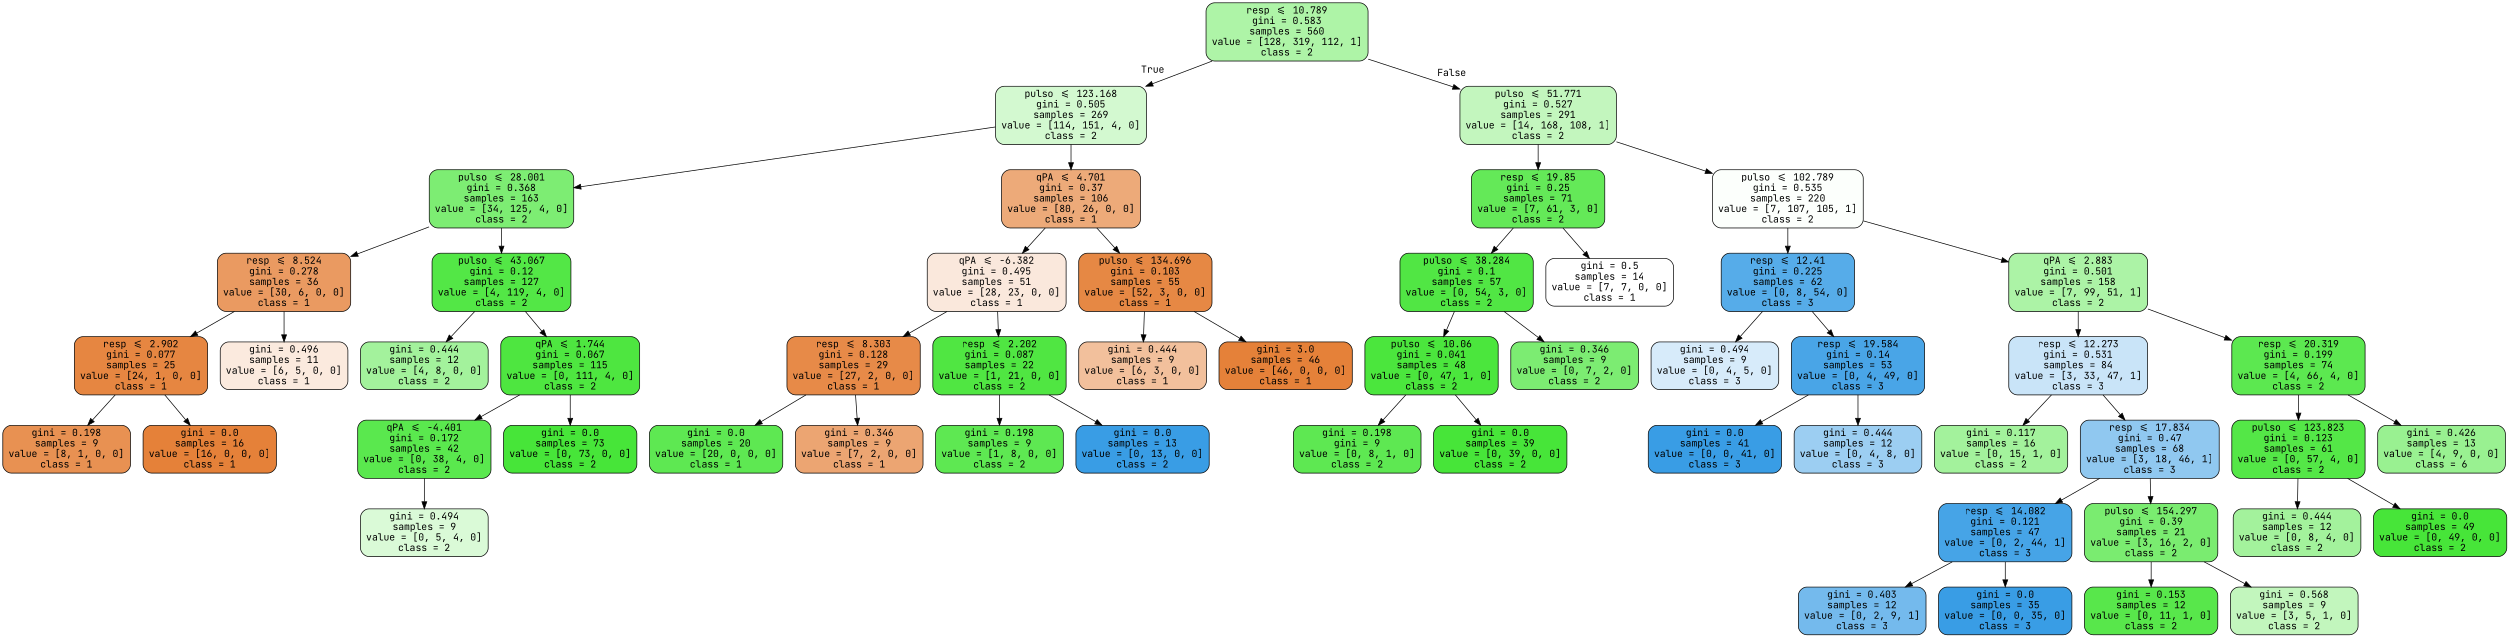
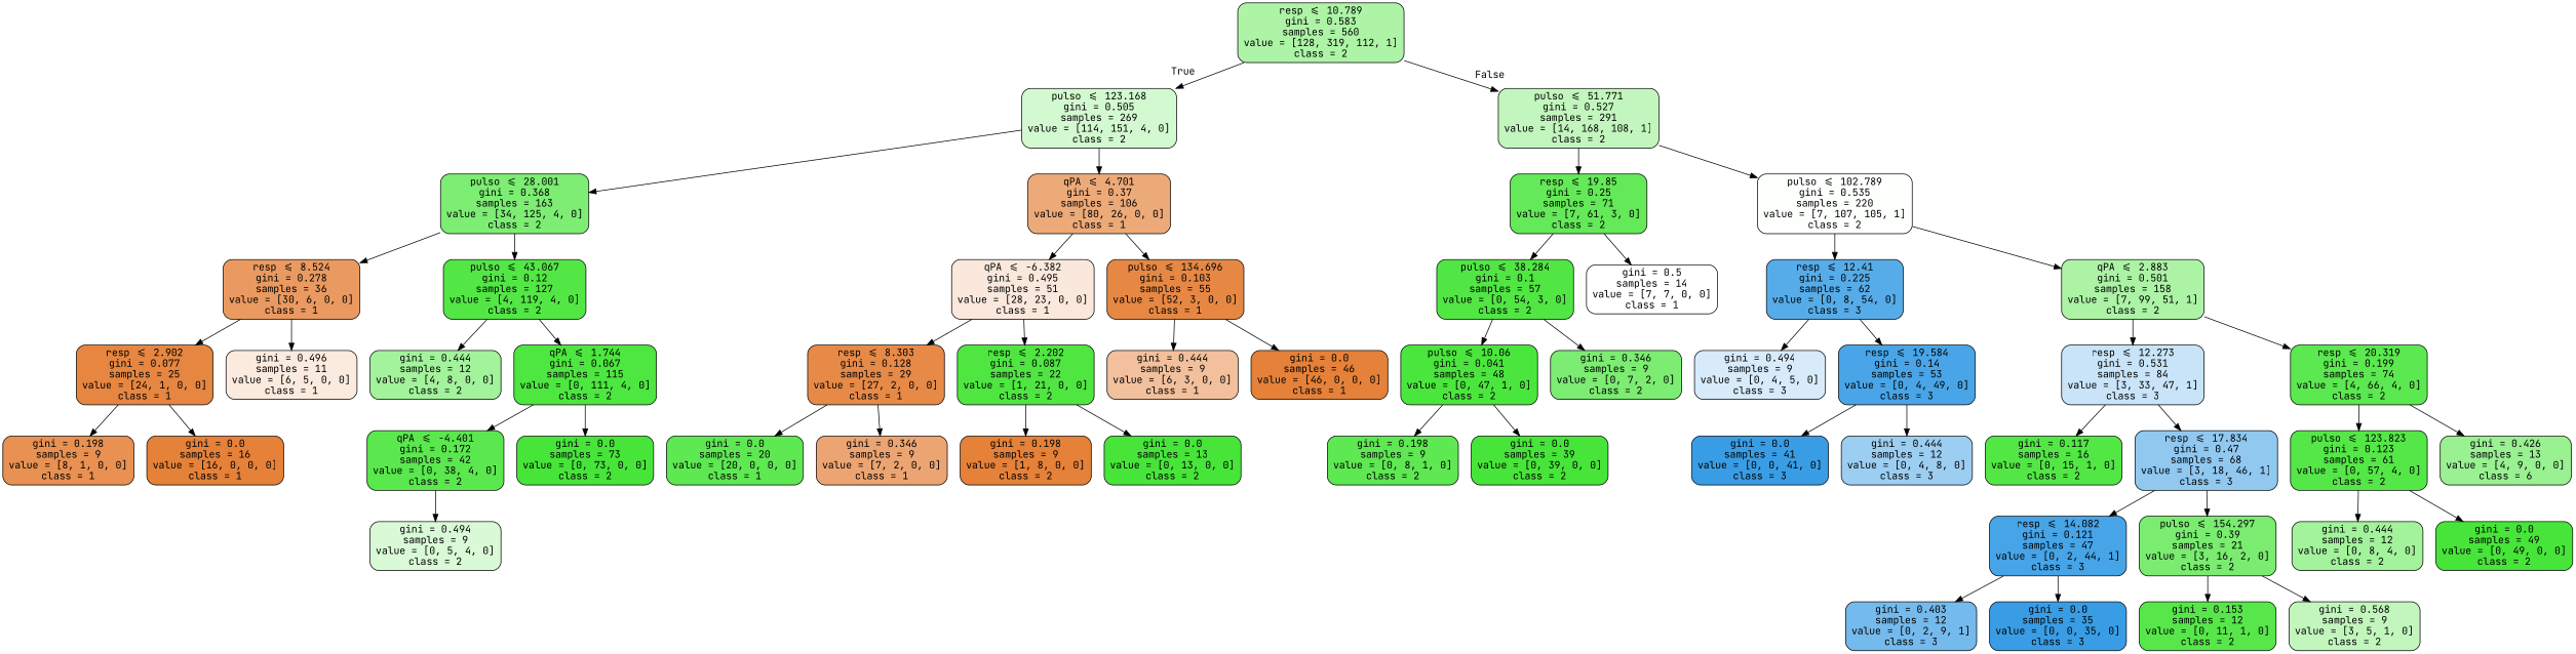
  digraph {
    fontname="JetBrains Mono"
    node [color=black fillcolor="#47e539" fontname="JetBrains Mono" shape=box style="filled, rounded"]
    edge [fontname="JetBrains Mono"]
    n1 [fillcolor="#aef4a7" label="resp <= 10.789\ngini = 0.583\nsamples = 560\nvalue = [128, 319, 112, 1]\nclass = 2"]
    n2 [fillcolor="#d3f9d0" label="pulso <= 123.168\ngini = 0.505\nsamples = 269\nvalue = [114, 151, 4, 0]\nclass = 2"]
    n3 [fillcolor="#c3f6be" label="pulso <= 51.771\ngini = 0.527\nsamples = 291\nvalue = [14, 168, 108, 1]\nclass = 2"]
    n4 [fillcolor="#7ded73" label="pulso <= 28.001\ngini = 0.368\nsamples = 163\nvalue = [34, 125, 4, 0]\nclass = 2"]
    n5 [fillcolor="#edaa79" label="qPA <= 4.701\ngini = 0.37\nsamples = 106\nvalue = [80, 26, 0, 0]\nclass = 1"]
    n6 [fillcolor="#64e958" label="resp <= 19.85\ngini = 0.25\nsamples = 71\nvalue = [7, 61, 3, 0]\nclass = 2"]
    n7 [fillcolor="#fcfffc" label="pulso <= 102.789\ngini = 0.535\nsamples = 220\nvalue = [7, 107, 105, 1]\nclass = 2"]
    n8 [fillcolor="#ea9a61" label="resp <= 8.524\ngini = 0.278\nsamples = 36\nvalue = [30, 6, 0, 0]\nclass = 1"]
    n9 [fillcolor="#53e746" label="pulso <= 43.067\ngini = 0.12\nsamples = 127\nvalue = [4, 119, 4, 0]\nclass = 2"]
    n10 [fillcolor="#fae8dc" label="qPA <= -6.382\ngini = 0.495\nsamples = 51\nvalue = [28, 23, 0, 0]\nclass = 1"]
    n11 [fillcolor="#e68844" label="pulso <= 134.696\ngini = 0.103\nsamples = 55\nvalue = [52, 3, 0, 0]\nclass = 1"]
    n12 [fillcolor="#e68641" label="resp <= 2.902\ngini = 0.077\nsamples = 25\nvalue = [24, 1, 0, 0]\nclass = 1"]
    n13 [fillcolor="#fbeade" label="gini = 0.496\nsamples = 11\nvalue = [6, 5, 0, 0]\nclass = 1"]
    n14 [fillcolor="#a3f29c" label="gini = 0.444\nsamples = 12\nvalue = [4, 8, 0, 0]\nclass = 2"]
    n15 [fillcolor="#4ee640" label="qPA <= 1.744\ngini = 0.067\nsamples = 115\nvalue = [0, 111, 4, 0]\nclass = 2"]
    n16 [fillcolor="#e89152" label="gini = 0.198\nsamples = 9\nvalue = [8, 1, 0, 0]\nclass = 1"]
    n17 [fillcolor="#e58139" label="gini = 0.0\nsamples = 16\nvalue = [16, 0, 0, 0]\nclass = 1"]
    n18 [fillcolor="#5ae84e" label="qPA <= -4.401\ngini = 0.172\nsamples = 42\nvalue = [0, 38, 4, 0]\nclass = 2"]
    n19 [label="gini = 0.0\nsamples = 73\nvalue = [0, 73, 0, 0]\nclass = 2"]
    n20 [fillcolor="#dafad7" label="gini = 0.494\nsamples = 9\nvalue = [0, 5, 4, 0]\nclass = 2"]
    n21 [fillcolor="#e78a48" label="resp <= 8.303\ngini = 0.128\nsamples = 29\nvalue = [27, 2, 0, 0]\nclass = 1"]
    n22 [fillcolor="#50e642" label="resp <= 2.202\ngini = 0.087\nsamples = 22\nvalue = [1, 21, 0, 0]\nclass = 2"]
    n23 [fillcolor="#f2c09c" label="gini = 0.444\nsamples = 9\nvalue = [6, 3, 0, 0]\nclass = 1"]
-   n24 [fillcolor="#e58139" label="gini = 3.0\nsamples = 46\nvalue = [46, 0, 0, 0]\nclass = 1"]
+   n24 [fillcolor="#e58139" label="gini = 0.0\nsamples = 46\nvalue = [46, 0, 0, 0]\nclass = 1"]
    n25 [fillcolor="#5ee852" label="gini = 0.0\nsamples = 20\nvalue = [20, 0, 0, 0]\nclass = 1"]
    n26 [fillcolor="#eca572" label="gini = 0.346\nsamples = 9\nvalue = [7, 2, 0, 0]\nclass = 1"]
-   n27 [fillcolor="#5ee852" label="gini = 0.198\nsamples = 9\nvalue = [1, 8, 0, 0]\nclass = 2"]
-   n28 [fillcolor="#399de5" label="gini = 0.0\nsamples = 13\nvalue = [0, 13, 0, 0]\nclass = 2"]
+   n27 [fillcolor="#e58139" label="gini = 0.198\nsamples = 9\nvalue = [1, 8, 0, 0]\nclass = 2"]
+   n28 [label="gini = 0.0\nsamples = 13\nvalue = [0, 13, 0, 0]\nclass = 2"]
    n29 [fillcolor="#51e644" label="pulso <= 38.284\ngini = 0.1\nsamples = 57\nvalue = [0, 54, 3, 0]\nclass = 2"]
    n30 [fillcolor="#ffffff" label="gini = 0.5\nsamples = 14\nvalue = [7, 7, 0, 0]\nclass = 1"]
    n31 [fillcolor="#56ace9" label="resp <= 12.41\ngini = 0.225\nsamples = 62\nvalue = [0, 8, 54, 0]\nclass = 3"]
    n32 [fillcolor="#acf3a6" label="qPA <= 2.883\ngini = 0.501\nsamples = 158\nvalue = [7, 99, 51, 1]\nclass = 2"]
    n33 [fillcolor="#4be63d" label="pulso <= 10.06\ngini = 0.041\nsamples = 48\nvalue = [0, 47, 1, 0]\nclass = 2"]
    n34 [fillcolor="#7cec72" label="gini = 0.346\nsamples = 9\nvalue = [0, 7, 2, 0]\nclass = 2"]
-   n35 [fillcolor="#5ee852" label="gini = 0.198\ngini = 9\nvalue = [0, 8, 1, 0]\nclass = 2"]
+   n35 [fillcolor="#5ee852" label="gini = 0.198\nsamples = 9\nvalue = [0, 8, 1, 0]\nclass = 2"]
    n36 [label="gini = 0.0\nsamples = 39\nvalue = [0, 39, 0, 0]\nclass = 2"]
    n37 [fillcolor="#d7ebfa" label="gini = 0.494\nsamples = 9\nvalue = [0, 4, 5, 0]\nclass = 3"]
    n38 [fillcolor="#49a5e7" label="resp <= 19.584\ngini = 0.14\nsamples = 53\nvalue = [0, 4, 49, 0]\nclass = 3"]
    n39 [fillcolor="#c9e4f8" label="resp <= 12.273\ngini = 0.531\nsamples = 84\nvalue = [3, 33, 47, 1]\nclass = 3"]
    n40 [fillcolor="#5ce850" label="resp <= 20.319\ngini = 0.199\nsamples = 74\nvalue = [4, 66, 4, 0]\nclass = 2"]
    n41 [fillcolor="#399de5" label="gini = 0.0\nsamples = 41\nvalue = [0, 0, 41, 0]\nclass = 3"]
    n42 [fillcolor="#9ccef2" label="gini = 0.444\nsamples = 12\nvalue = [0, 4, 8, 0]\nclass = 3"]
-   n43 [fillcolor="#a3f29c" label="gini = 0.117\nsamples = 16\nvalue = [0, 15, 1, 0]\nclass = 2"]
+   n43 [fillcolor="#53e746" label="gini = 0.117\nsamples = 16\nvalue = [0, 15, 1, 0]\nclass = 2"]
    n44 [fillcolor="#90c8f0" label="resp <= 17.834\ngini = 0.47\nsamples = 68\nvalue = [3, 18, 46, 1]\nclass = 3"]
    n45 [fillcolor="#54e747" label="pulso <= 123.823\ngini = 0.123\nsamples = 61\nvalue = [0, 57, 4, 0]\nclass = 2"]
    n46 [fillcolor="#99f191" label="gini = 0.426\nsamples = 13\nvalue = [4, 9, 0, 0]\nclass = 6"]
    n47 [fillcolor="#46a4e7" label="resp <= 14.082\ngini = 0.121\nsamples = 47\nvalue = [0, 2, 44, 1]\nclass = 3"]
    n48 [fillcolor="#7aec70" label="pulso <= 154.297\ngini = 0.39\nsamples = 21\nvalue = [3, 16, 2, 0]\nclass = 2"]
    n49 [fillcolor="#74baed" label="gini = 0.403\nsamples = 12\nvalue = [0, 2, 9, 1]\nclass = 3"]
    n50 [fillcolor="#399de5" label="gini = 0.0\nsamples = 35\nvalue = [0, 0, 35, 0]\nclass = 3"]
    n51 [fillcolor="#58e74b" label="gini = 0.153\nsamples = 12\nvalue = [0, 11, 1, 0]\nclass = 2"]
    n52 [fillcolor="#c2f6bd" label="gini = 0.568\nsamples = 9\nvalue = [3, 5, 1, 0]\nclass = 2"]
    n53 [fillcolor="#a3f29c" label="gini = 0.444\nsamples = 12\nvalue = [0, 8, 4, 0]\nclass = 2"]
    n54 [label="gini = 0.0\nsamples = 49\nvalue = [0, 49, 0, 0]\nclass = 2"]
    n1 -> n2 [headlabel=True labelangle=45 labeldistance=2.5]
    n1 -> n3 [headlabel=False labelangle=-45 labeldistance=2.5]
    n2 -> n4
    n2 -> n5
    n3 -> n6
    n3 -> n7
    n4 -> n8
    n4 -> n9
    n5 -> n10
    n5 -> n11
    n6 -> n29
    n6 -> n30
    n7 -> n31
    n7 -> n32
    n8 -> n12
    n8 -> n13
    n9 -> n14
    n9 -> n15
    n10 -> n21
    n10 -> n22
    n11 -> n23
    n11 -> n24
    n12 -> n16
    n12 -> n17
    n15 -> n18
    n15 -> n19
    n18 -> n20
    n21 -> n25
    n21 -> n26
    n22 -> n27
    n22 -> n28
    n29 -> n33
    n29 -> n34
    n31 -> n37
    n31 -> n38
    n32 -> n39
    n32 -> n40
    n33 -> n35
    n33 -> n36
    n38 -> n41
    n38 -> n42
    n39 -> n43
    n39 -> n44
    n40 -> n45
    n40 -> n46
    n44 -> n47
    n44 -> n48
    n45 -> n53
    n45 -> n54
    n47 -> n49
    n47 -> n50
    n48 -> n51
    n48 -> n52
  }
